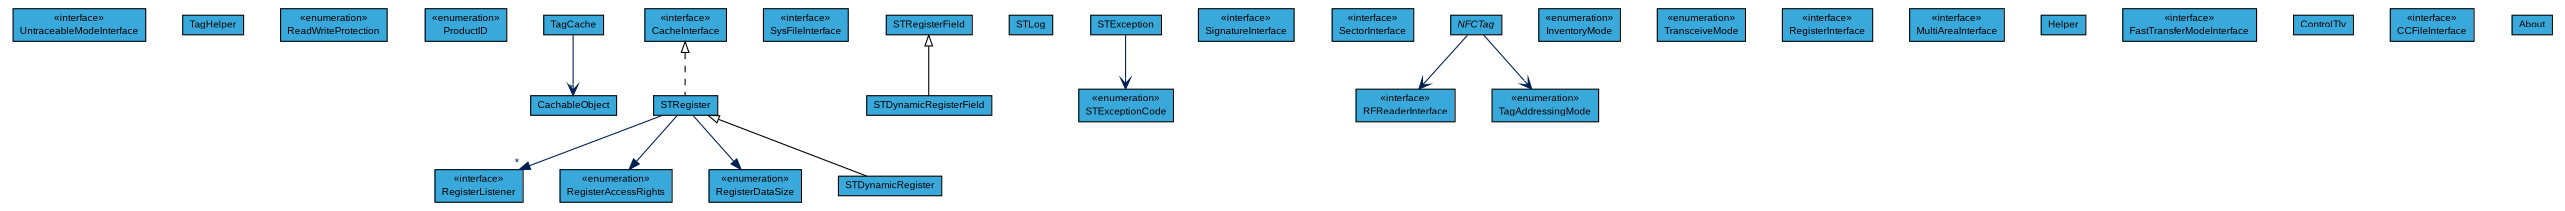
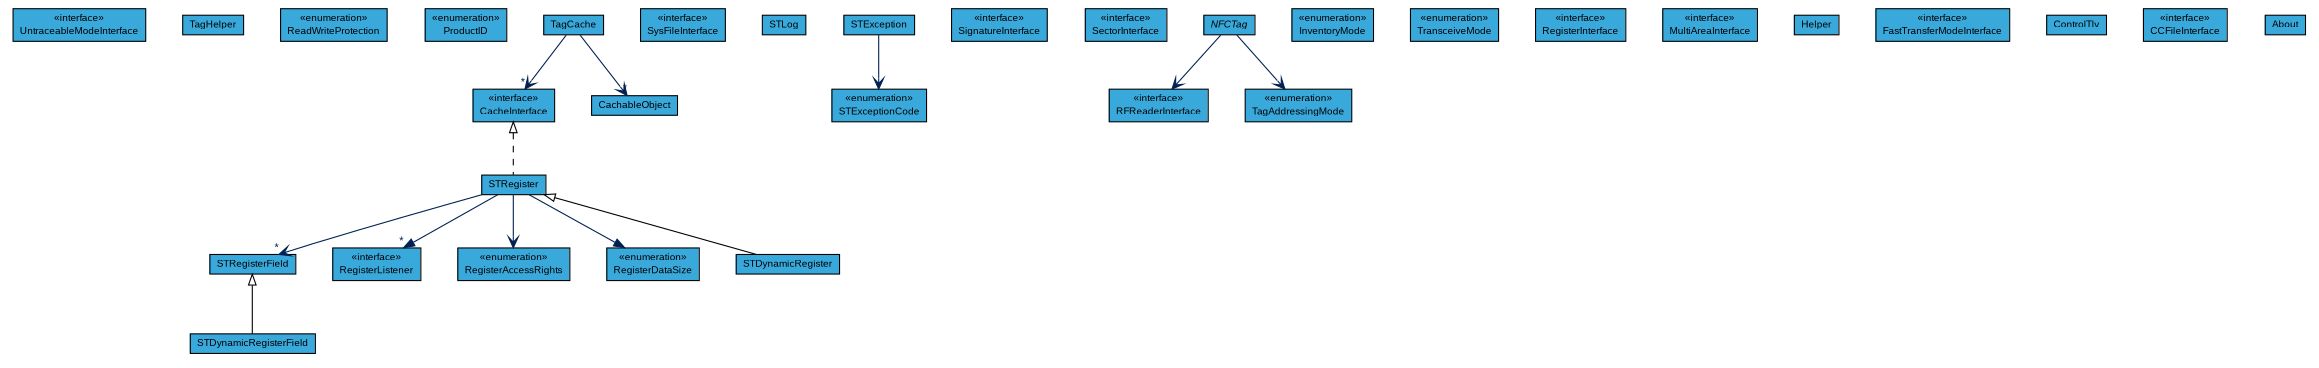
  digraph {
    nodesep=0.25
    ranksep=0.5
    node [fontcolor=black fontname=arial fontsize=9.0 shape=plaintext]
    edge [arrowhead=open color="#002052" fontcolor="#002052" fontname=arial fontsize=10.0 headport=p labelfontname=arial labelfontsize=10 tailport=p]
    n1 [label=<<table title="com.st.st25sdk.UntraceableModeInterface" border="0" cellborder="1" cellspacing="0" cellpadding="2" port="p" bgcolor="#39a9dc" href="./UntraceableModeInterface.html"> 		<tr><td><table border="0" cellspacing="0" cellpadding="1"> <tr><td align="center" balign="center"> &#171;interface&#187; </td></tr> <tr><td align="center" balign="center"> UntraceableModeInterface </td></tr> 		</table></td></tr> 		</table>>]
    n2 [label=<<table title="com.st.st25sdk.TagHelper" border="0" cellborder="1" cellspacing="0" cellpadding="2" port="p" bgcolor="#39a9dc" href="./TagHelper.html"> 		<tr><td><table border="0" cellspacing="0" cellpadding="1"> <tr><td align="center" balign="center"> TagHelper </td></tr> 		</table></td></tr> 		</table>>]
    n3 [label=<<table title="com.st.st25sdk.TagHelper.ReadWriteProtection" border="0" cellborder="1" cellspacing="0" cellpadding="2" port="p" bgcolor="#39a9dc" href="./TagHelper.ReadWriteProtection.html"> 		<tr><td><table border="0" cellspacing="0" cellpadding="1"> <tr><td align="center" balign="center"> &#171;enumeration&#187; </td></tr> <tr><td align="center" balign="center"> ReadWriteProtection </td></tr> 		</table></td></tr> 		</table>>]
    n4 [label=<<table title="com.st.st25sdk.TagHelper.ProductID" border="0" cellborder="1" cellspacing="0" cellpadding="2" port="p" bgcolor="#39a9dc" href="./TagHelper.ProductID.html"> 		<tr><td><table border="0" cellspacing="0" cellpadding="1"> <tr><td align="center" balign="center"> &#171;enumeration&#187; </td></tr> <tr><td align="center" balign="center"> ProductID </td></tr> 		</table></td></tr> 		</table>>]
    n5 [label=<<table title="com.st.st25sdk.TagCache" border="0" cellborder="1" cellspacing="0" cellpadding="2" port="p" bgcolor="#39a9dc" href="./TagCache.html"> 		<tr><td><table border="0" cellspacing="0" cellpadding="1"> <tr><td align="center" balign="center"> TagCache </td></tr> 		</table></td></tr> 		</table>>]
    n6 [label=<<table title="com.st.st25sdk.CacheInterface" border="0" cellborder="1" cellspacing="0" cellpadding="2" port="p" bgcolor="#39a9dc" href="./CacheInterface.html"> 		<tr><td><table border="0" cellspacing="0" cellpadding="1"> <tr><td align="center" balign="center"> &#171;interface&#187; </td></tr> <tr><td align="center" balign="center"> CacheInterface </td></tr> 		</table></td></tr> 		</table>>]
    n7 [label=<<table title="com.st.st25sdk.TagCache.CachableObject" border="0" cellborder="1" cellspacing="0" cellpadding="2" port="p" bgcolor="#39a9dc" href="http://java.sun.com/j2se/1.4.2/docs/api/com/st/st25sdk/TagCache/CachableObject.html"> 		<tr><td><table border="0" cellspacing="0" cellpadding="1"> <tr><td align="center" balign="center"> CachableObject </td></tr> 		</table></td></tr> 		</table>>]
    n8 [label=<<table title="com.st.st25sdk.STRegister" border="0" cellborder="1" cellspacing="0" cellpadding="2" port="p" bgcolor="#39a9dc" href="./STRegister.html"> 		<tr><td><table border="0" cellspacing="0" cellpadding="1"> <tr><td align="center" balign="center"> STRegister </td></tr> 		</table></td></tr> 		</table>>]
    n9 [label=<<table title="com.st.st25sdk.SysFileInterface" border="0" cellborder="1" cellspacing="0" cellpadding="2" port="p" bgcolor="#39a9dc" href="./SysFileInterface.html"> 		<tr><td><table border="0" cellspacing="0" cellpadding="1"> <tr><td align="center" balign="center"> &#171;interface&#187; </td></tr> <tr><td align="center" balign="center"> SysFileInterface </td></tr> 		</table></td></tr> 		</table>>]
    n10 [label=<<table title="com.st.st25sdk.STRegister.STRegisterField" border="0" cellborder="1" cellspacing="0" cellpadding="2" port="p" bgcolor="#39a9dc" href="./STRegister.STRegisterField.html"> 		<tr><td><table border="0" cellspacing="0" cellpadding="1"> <tr><td align="center" balign="center"> STRegisterField </td></tr> 		</table></td></tr> 		</table>>]
    n11 [label=<<table title="com.st.st25sdk.STRegister.RegisterListener" border="0" cellborder="1" cellspacing="0" cellpadding="2" port="p" bgcolor="#39a9dc" href="./STRegister.RegisterListener.html"> 		<tr><td><table border="0" cellspacing="0" cellpadding="1"> <tr><td align="center" balign="center"> &#171;interface&#187; </td></tr> <tr><td align="center" balign="center"> RegisterListener </td></tr> 		</table></td></tr> 		</table>>]
    n12 [label=<<table title="com.st.st25sdk.STRegister.RegisterAccessRights" border="0" cellborder="1" cellspacing="0" cellpadding="2" port="p" bgcolor="#39a9dc" href="./STRegister.RegisterAccessRights.html"> 		<tr><td><table border="0" cellspacing="0" cellpadding="1"> <tr><td align="center" balign="center"> &#171;enumeration&#187; </td></tr> <tr><td align="center" balign="center"> RegisterAccessRights </td></tr> 		</table></td></tr> 		</table>>]
    n13 [label=<<table title="com.st.st25sdk.STRegister.RegisterDataSize" border="0" cellborder="1" cellspacing="0" cellpadding="2" port="p" bgcolor="#39a9dc" href="./STRegister.RegisterDataSize.html"> 		<tr><td><table border="0" cellspacing="0" cellpadding="1"> <tr><td align="center" balign="center"> &#171;enumeration&#187; </td></tr> <tr><td align="center" balign="center"> RegisterDataSize </td></tr> 		</table></td></tr> 		</table>>]
    n14 [label=<<table title="com.st.st25sdk.STDynamicRegister" border="0" cellborder="1" cellspacing="0" cellpadding="2" port="p" bgcolor="#39a9dc" href="./STDynamicRegister.html"> 		<tr><td><table border="0" cellspacing="0" cellpadding="1"> <tr><td align="center" balign="center"> STDynamicRegister </td></tr> 		</table></td></tr> 		</table>>]
    n15 [label=<<table title="com.st.st25sdk.STDynamicRegister.STDynamicRegisterField" border="0" cellborder="1" cellspacing="0" cellpadding="2" port="p" bgcolor="#39a9dc" href="./STDynamicRegister.STDynamicRegisterField.html"> 		<tr><td><table border="0" cellspacing="0" cellpadding="1"> <tr><td align="center" balign="center"> STDynamicRegisterField </td></tr> 		</table></td></tr> 		</table>>]
    n16 [label=<<table title="com.st.st25sdk.STLog" border="0" cellborder="1" cellspacing="0" cellpadding="2" port="p" bgcolor="#39a9dc" href="./STLog.html"> 		<tr><td><table border="0" cellspacing="0" cellpadding="1"> <tr><td align="center" balign="center"> STLog </td></tr> 		</table></td></tr> 		</table>>]
    n17 [label=<<table title="com.st.st25sdk.STException" border="0" cellborder="1" cellspacing="0" cellpadding="2" port="p" bgcolor="#39a9dc" href="./STException.html"> 		<tr><td><table border="0" cellspacing="0" cellpadding="1"> <tr><td align="center" balign="center"> STException </td></tr> 		</table></td></tr> 		</table>>]
    n18 [label=<<table title="com.st.st25sdk.STException.STExceptionCode" border="0" cellborder="1" cellspacing="0" cellpadding="2" port="p" bgcolor="#39a9dc" href="./STException.STExceptionCode.html"> 		<tr><td><table border="0" cellspacing="0" cellpadding="1"> <tr><td align="center" balign="center"> &#171;enumeration&#187; </td></tr> <tr><td align="center" balign="center"> STExceptionCode </td></tr> 		</table></td></tr> 		</table>>]
    n19 [label=<<table title="com.st.st25sdk.SignatureInterface" border="0" cellborder="1" cellspacing="0" cellpadding="2" port="p" bgcolor="#39a9dc" href="./SignatureInterface.html"> 		<tr><td><table border="0" cellspacing="0" cellpadding="1"> <tr><td align="center" balign="center"> &#171;interface&#187; </td></tr> <tr><td align="center" balign="center"> SignatureInterface </td></tr> 		</table></td></tr> 		</table>>]
    n20 [label=<<table title="com.st.st25sdk.SectorInterface" border="0" cellborder="1" cellspacing="0" cellpadding="2" port="p" bgcolor="#39a9dc" href="./SectorInterface.html"> 		<tr><td><table border="0" cellspacing="0" cellpadding="1"> <tr><td align="center" balign="center"> &#171;interface&#187; </td></tr> <tr><td align="center" balign="center"> SectorInterface </td></tr> 		</table></td></tr> 		</table>>]
    n21 [label=<<table title="com.st.st25sdk.RFReaderInterface" border="0" cellborder="1" cellspacing="0" cellpadding="2" port="p" bgcolor="#39a9dc" href="./RFReaderInterface.html"> 		<tr><td><table border="0" cellspacing="0" cellpadding="1"> <tr><td align="center" balign="center"> &#171;interface&#187; </td></tr> <tr><td align="center" balign="center"> RFReaderInterface </td></tr> 		</table></td></tr> 		</table>>]
    n22 [label=<<table title="com.st.st25sdk.RFReaderInterface.InventoryMode" border="0" cellborder="1" cellspacing="0" cellpadding="2" port="p" bgcolor="#39a9dc" href="./RFReaderInterface.InventoryMode.html"> 		<tr><td><table border="0" cellspacing="0" cellpadding="1"> <tr><td align="center" balign="center"> &#171;enumeration&#187; </td></tr> <tr><td align="center" balign="center"> InventoryMode </td></tr> 		</table></td></tr> 		</table>>]
    n23 [label=<<table title="com.st.st25sdk.RFReaderInterface.TransceiveMode" border="0" cellborder="1" cellspacing="0" cellpadding="2" port="p" bgcolor="#39a9dc" href="./RFReaderInterface.TransceiveMode.html"> 		<tr><td><table border="0" cellspacing="0" cellpadding="1"> <tr><td align="center" balign="center"> &#171;enumeration&#187; </td></tr> <tr><td align="center" balign="center"> TransceiveMode </td></tr> 		</table></td></tr> 		</table>>]
    n24 [label=<<table title="com.st.st25sdk.RegisterInterface" border="0" cellborder="1" cellspacing="0" cellpadding="2" port="p" bgcolor="#39a9dc" href="./RegisterInterface.html"> 		<tr><td><table border="0" cellspacing="0" cellpadding="1"> <tr><td align="center" balign="center"> &#171;interface&#187; </td></tr> <tr><td align="center" balign="center"> RegisterInterface </td></tr> 		</table></td></tr> 		</table>>]
    n25 [label=<<table title="com.st.st25sdk.NFCTag" border="0" cellborder="1" cellspacing="0" cellpadding="2" port="p" bgcolor="#39a9dc" href="./NFCTag.html"> 		<tr><td><table border="0" cellspacing="0" cellpadding="1"> <tr><td align="center" balign="center"><font face="arial italic"> NFCTag </font></td></tr> 		</table></td></tr> 		</table>>]
    n26 [label=<<table title="com.st.st25sdk.NFCTag.TagAddressingMode" border="0" cellborder="1" cellspacing="0" cellpadding="2" port="p" bgcolor="#39a9dc" href="./NFCTag.TagAddressingMode.html"> 		<tr><td><table border="0" cellspacing="0" cellpadding="1"> <tr><td align="center" balign="center"> &#171;enumeration&#187; </td></tr> <tr><td align="center" balign="center"> TagAddressingMode </td></tr> 		</table></td></tr> 		</table>>]
    n27 [label=<<table title="com.st.st25sdk.MultiAreaInterface" border="0" cellborder="1" cellspacing="0" cellpadding="2" port="p" bgcolor="#39a9dc" href="./MultiAreaInterface.html"> 		<tr><td><table border="0" cellspacing="0" cellpadding="1"> <tr><td align="center" balign="center"> &#171;interface&#187; </td></tr> <tr><td align="center" balign="center"> MultiAreaInterface </td></tr> 		</table></td></tr> 		</table>>]
    n28 [label=<<table title="com.st.st25sdk.Helper" border="0" cellborder="1" cellspacing="0" cellpadding="2" port="p" bgcolor="#39a9dc" href="./Helper.html"> 		<tr><td><table border="0" cellspacing="0" cellpadding="1"> <tr><td align="center" balign="center"> Helper </td></tr> 		</table></td></tr> 		</table>>]
    n29 [label=<<table title="com.st.st25sdk.FastTransferModeInterface" border="0" cellborder="1" cellspacing="0" cellpadding="2" port="p" bgcolor="#39a9dc" href="./FastTransferModeInterface.html"> 		<tr><td><table border="0" cellspacing="0" cellpadding="1"> <tr><td align="center" balign="center"> &#171;interface&#187; </td></tr> <tr><td align="center" balign="center"> FastTransferModeInterface </td></tr> 		</table></td></tr> 		</table>>]
    n30 [label=<<table title="com.st.st25sdk.ControlTlv" border="0" cellborder="1" cellspacing="0" cellpadding="2" port="p" bgcolor="#39a9dc" href="./ControlTlv.html"> 		<tr><td><table border="0" cellspacing="0" cellpadding="1"> <tr><td align="center" balign="center"> ControlTlv </td></tr> 		</table></td></tr> 		</table>>]
    n31 [label=<<table title="com.st.st25sdk.CCFileInterface" border="0" cellborder="1" cellspacing="0" cellpadding="2" port="p" bgcolor="#39a9dc" href="./CCFileInterface.html"> 		<tr><td><table border="0" cellspacing="0" cellpadding="1"> <tr><td align="center" balign="center"> &#171;interface&#187; </td></tr> <tr><td align="center" balign="center"> CCFileInterface </td></tr> 		</table></td></tr> 		</table>>]
    n32 [label=<<table title="com.st.st25sdk.About" border="0" cellborder="1" cellspacing="0" cellpadding="2" port="p" bgcolor="#39a9dc" href="./About.html"> 		<tr><td><table border="0" cellspacing="0" cellpadding="1"> <tr><td align="center" balign="center"> About </td></tr> 		</table></td></tr> 		</table>>]
+   n5 -> n6 [headlabel="*"]
    n5 -> n7 [headlabel="*"]
    n6 -> n8 [arrowtail=empty dir=back fontsize=10 style=dashed arrowhead="" color="" fontcolor=""]
+   n8 -> n10 [headlabel="*"]
    n8 -> n11 [arrowhead=normal headlabel="*"]
-   n8 -> n12 [arrowhead=normal]
+   n8 -> n12
    n8 -> n13 [arrowhead=normal]
    n8 -> n14 [arrowtail=empty dir=back fontsize=10 arrowhead="" color="" fontcolor=""]
    n10 -> n15 [arrowtail=empty dir=back fontsize=10 arrowhead="" color="" fontcolor=""]
    n17 -> n18
    n25 -> n21
    n25 -> n26
  }
